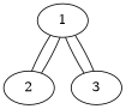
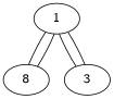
  graph {
    1
-   2
+   2 [label=8]
    3
    1 -- 2
    1 -- 3
    2 -- 1
    3 -- 1
  }
